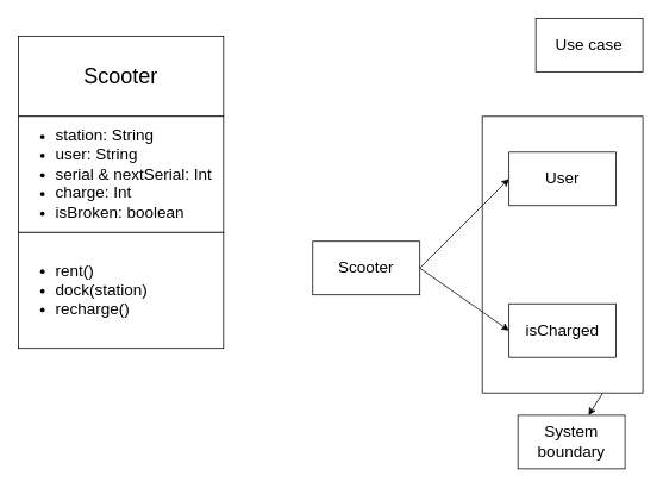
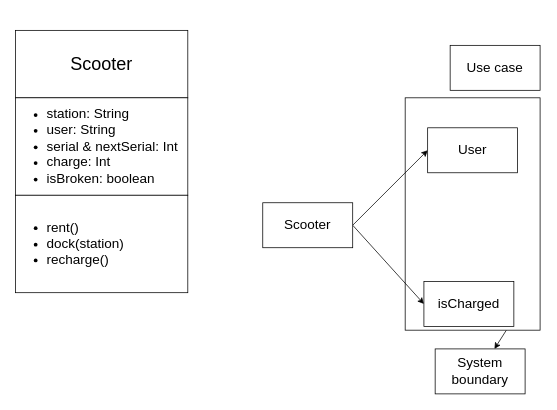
  <mxCell id="0" />
  <mxCell id="1" parent="0" />
  <mxCell id="2" style="edgeStyle=none;rounded=0;orthogonalLoop=1;jettySize=auto;html=1;exitX=1;exitY=0.25;exitDx=0;exitDy=0;fontSize=18;" parent="1" source="3" target="14" edge="1"><mxGeometry relative="1" as="geometry"><mxPoint x="640" y="520" as="targetPoint" /></mxGeometry></mxCell>
  <mxCell id="3" value="" style="rounded=0;whiteSpace=wrap;html=1;fontSize=18;direction=south;" parent="1" vertex="1"><mxGeometry x="540" y="130" width="180" height="310" as="geometry" /></mxCell>
  <mxCell id="4" value="" style="group" parent="1" vertex="1" connectable="0"><mxGeometry x="20" y="40" width="230" height="350" as="geometry" /></mxCell>
  <mxCell id="5" value="Scooter" style="rounded=0;whiteSpace=wrap;html=1;fontSize=24;" parent="4" vertex="1"><mxGeometry width="230.0" height="90" as="geometry" /></mxCell>
  <mxCell id="6" value="&lt;ul style=&quot;font-size: 18px;&quot;&gt;&lt;li style=&quot;border-color: var(--border-color);&quot;&gt;station: String&lt;br style=&quot;border-color: var(--border-color);&quot;&gt;&lt;/li&gt;&lt;li style=&quot;border-color: var(--border-color);&quot;&gt;user: String&lt;/li&gt;&lt;li style=&quot;border-color: var(--border-color);&quot;&gt;&lt;span style=&quot;border-color: var(--border-color); background-color: initial;&quot;&gt;serial &amp;amp; nextSerial: Int&lt;/span&gt;&lt;br style=&quot;border-color: var(--border-color);&quot;&gt;&lt;/li&gt;&lt;li style=&quot;border-color: var(--border-color);&quot;&gt;charge: Int&lt;/li&gt;&lt;li style=&quot;border-color: var(--border-color);&quot;&gt;isBroken: boolean&lt;/li&gt;&lt;/ul&gt;" style="rounded=0;whiteSpace=wrap;html=1;fontSize=24;align=left;" parent="4" vertex="1"><mxGeometry y="90" width="230.0" height="130" as="geometry" /></mxCell>
  <mxCell id="7" value="&lt;ul style=&quot;font-size: 18px;&quot;&gt;&lt;li&gt;rent()&lt;/li&gt;&lt;li&gt;dock(station)&lt;/li&gt;&lt;li&gt;recharge()&lt;/li&gt;&lt;/ul&gt;" style="rounded=0;whiteSpace=wrap;html=1;fontSize=24;align=left;" parent="4" vertex="1"><mxGeometry y="220" width="230.0" height="130" as="geometry" /></mxCell>
  <mxCell id="8" style="rounded=0;orthogonalLoop=1;jettySize=auto;html=1;exitX=1;exitY=0.5;exitDx=0;exitDy=0;entryX=0;entryY=0.5;entryDx=0;entryDy=0;fontSize=18;" parent="1" source="10" target="11" edge="1"><mxGeometry relative="1" as="geometry" /></mxCell>
  <mxCell id="9" style="edgeStyle=none;rounded=0;orthogonalLoop=1;jettySize=auto;html=1;exitX=1;exitY=0.5;exitDx=0;exitDy=0;entryX=0;entryY=0.5;entryDx=0;entryDy=0;fontSize=18;" parent="1" source="10" target="12" edge="1"><mxGeometry relative="1" as="geometry" /></mxCell>
  <mxCell id="10" value="Scooter" style="rounded=0;whiteSpace=wrap;html=1;fontSize=18;" parent="1" vertex="1"><mxGeometry x="350" y="270" width="120" height="60" as="geometry" /></mxCell>
  <mxCell id="11" value="User" style="rounded=0;whiteSpace=wrap;html=1;fontSize=18;" parent="1" vertex="1"><mxGeometry x="570" y="170" width="120" height="60" as="geometry" /></mxCell>
- <mxCell id="12" value="isCharged" style="rounded=0;whiteSpace=wrap;html=1;fontSize=18;" parent="1" vertex="1"><mxGeometry x="570" y="340" width="120" height="60" as="geometry" /></mxCell>
- <mxCell id="13" value="Use case" style="rounded=0;whiteSpace=wrap;html=1;fontSize=18;" parent="1" vertex="1"><mxGeometry x="600.004" y="20" width="120" height="60" as="geometry" /></mxCell>
+ <mxCell id="12" value="isCharged" style="rounded=0;whiteSpace=wrap;html=1;fontSize=18;" parent="1" vertex="1"><mxGeometry x="565" y="375" width="120" height="60" as="geometry" /></mxCell>
+ <mxCell id="13" value="Use case" style="rounded=0;whiteSpace=wrap;html=1;fontSize=18;" parent="1" vertex="1"><mxGeometry x="600.004" y="60" width="120" height="60" as="geometry" /></mxCell>
  <mxCell id="14" value="System boundary" style="rounded=0;whiteSpace=wrap;html=1;fontSize=18;" parent="1" vertex="1"><mxGeometry x="580" y="465" width="120" height="60" as="geometry" /></mxCell>
